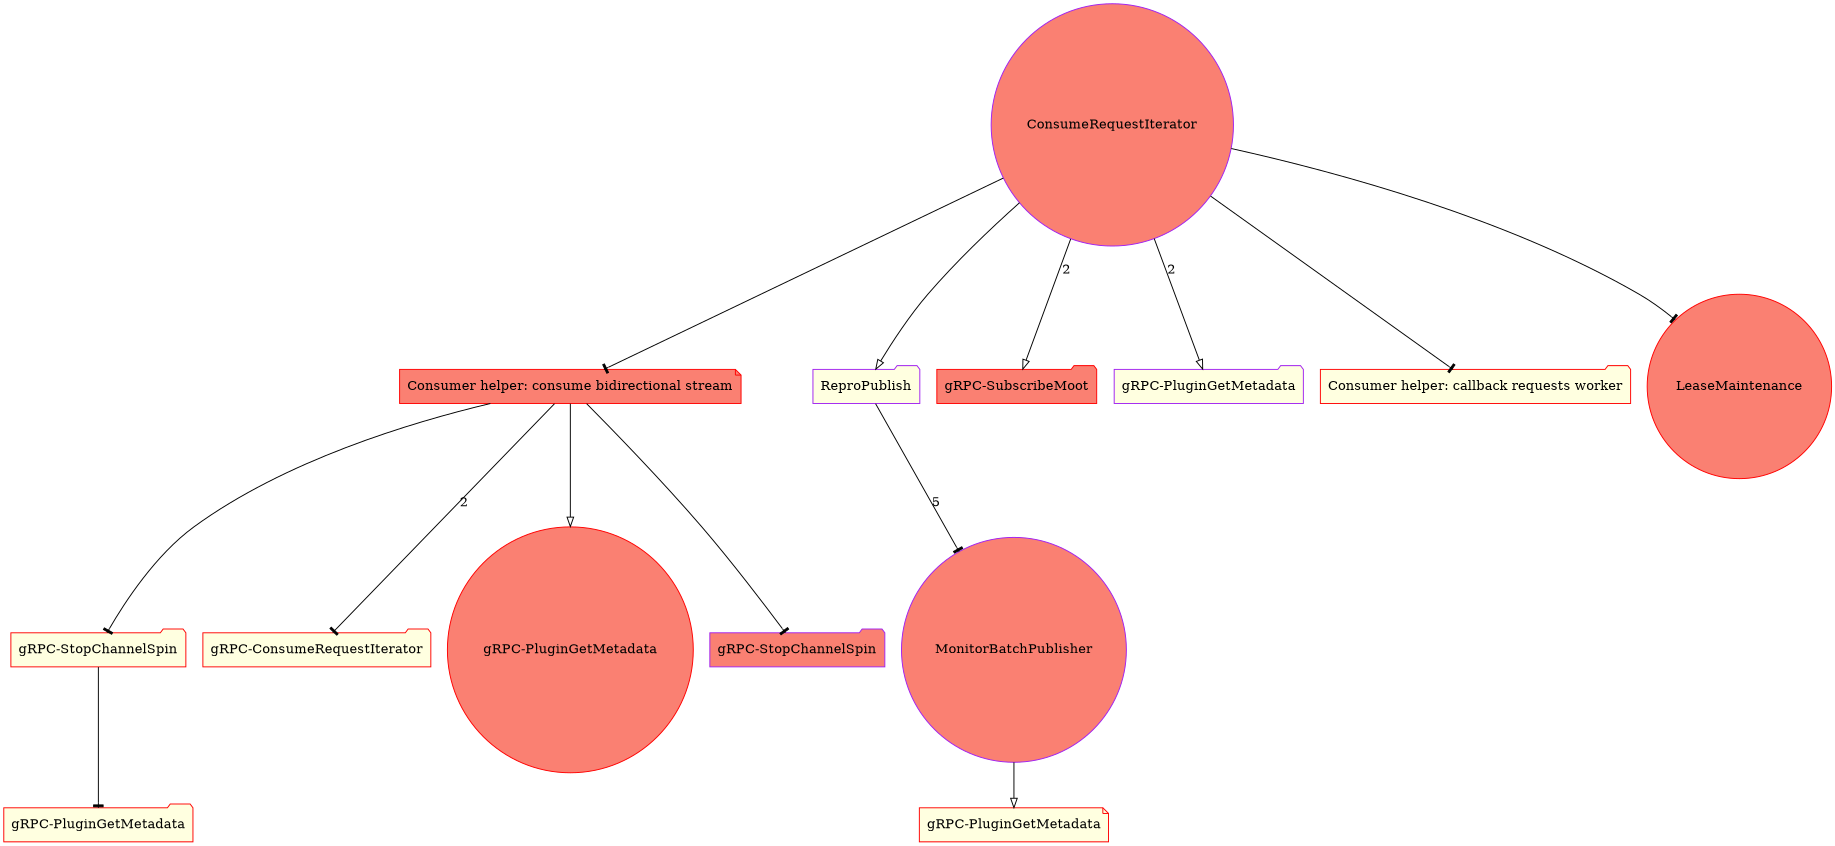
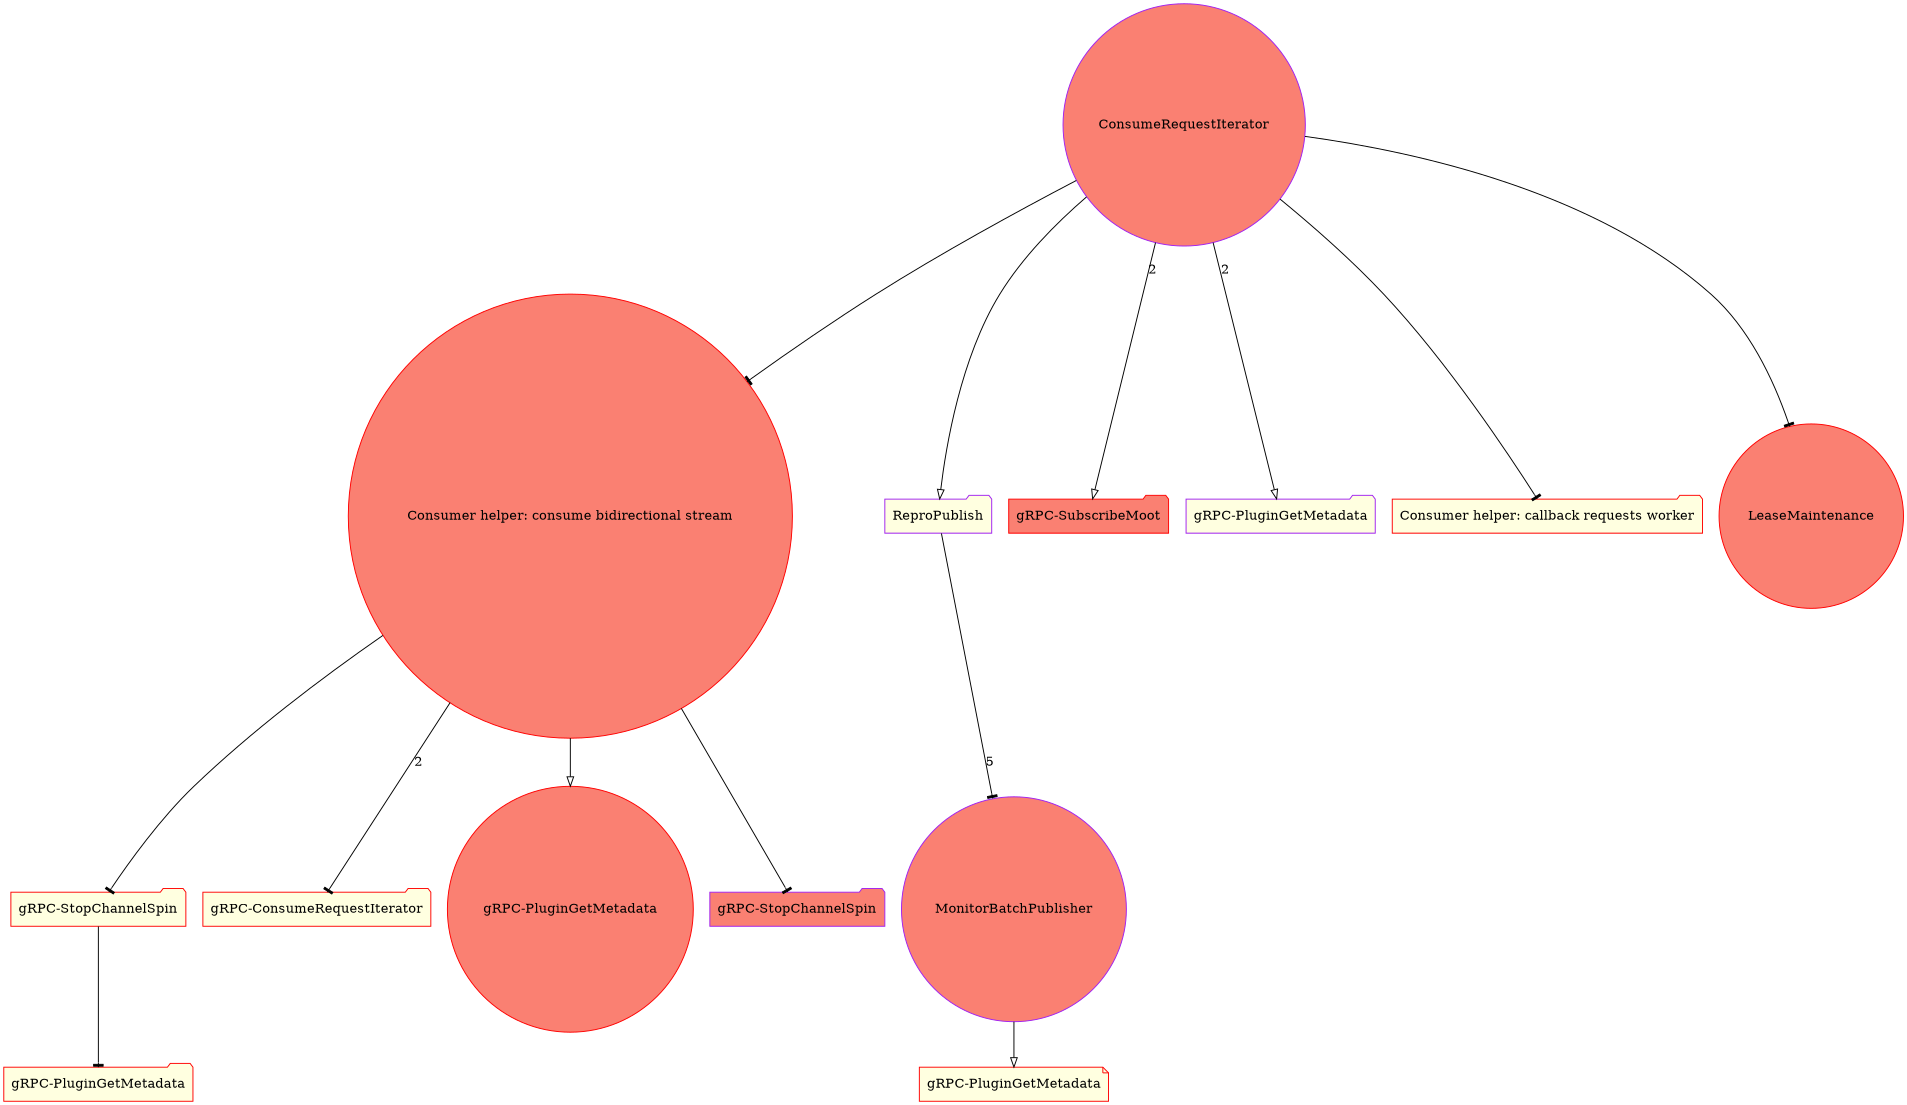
  digraph {
    node [color=red fillcolor=lightyellow shape=folder style=filled]
    edge [arrowhead=tee]
    n1 [label="gRPC-StopChannelSpin"]
    n2 [label="gRPC-PluginGetMetadata"]
-   "Consumer helper: consume bidirectional stream" [fillcolor=salmon shape=note]
+   "Consumer helper: consume bidirectional stream" [fillcolor=salmon shape=circle]
    n4 [label="gRPC-ConsumeRequestIterator"]
    n5 [fillcolor=salmon label="gRPC-PluginGetMetadata" shape=circle]
    n6 [color=purple fillcolor=salmon label="gRPC-StopChannelSpin"]
    n7 [color=purple fillcolor=salmon label=MonitorBatchPublisher shape=circle]
    n8 [label="gRPC-PluginGetMetadata" shape=note]
    n9 [color=purple label=ReproPublish]
    n10 [color=purple fillcolor=salmon label=ConsumeRequestIterator shape=circle]
    n11 [fillcolor=salmon label="gRPC-SubscribeMoot"]
    n12 [color=purple label="gRPC-PluginGetMetadata"]
    "Consumer helper: callback requests worker"
    n14 [fillcolor=salmon label=LeaseMaintenance shape=circle]
    n1 -> n2
    "Consumer helper: consume bidirectional stream" -> n1
    "Consumer helper: consume bidirectional stream" -> n4 [label=2]
    "Consumer helper: consume bidirectional stream" -> n5 [arrowhead=onormal]
    "Consumer helper: consume bidirectional stream" -> n6
    n7 -> n8 [arrowhead=onormal]
    n9 -> n7 [label=5]
    n10 -> "Consumer helper: consume bidirectional stream"
    n10 -> n9 [arrowhead=onormal]
    n10 -> n11 [arrowhead=onormal label=2]
    n10 -> n12 [arrowhead=onormal label=2]
    n10 -> "Consumer helper: callback requests worker"
    n10 -> n14
  }
